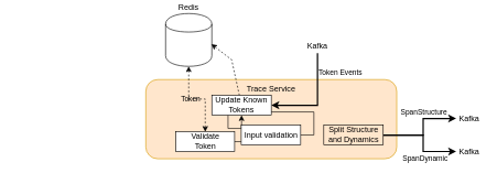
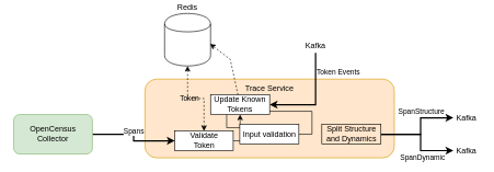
  <mxCell id="0" />
  <mxCell id="1" parent="0" />
  <mxCell id="2" value="Trace Service" style="rounded=1;whiteSpace=wrap;html=1;fillColor=#ffe6cc;strokeColor=#d79b00;verticalAlign=top;" parent="1" vertex="1"><mxGeometry x="220" y="120" width="380" height="120" as="geometry" /></mxCell>
  <mxCell id="3" style="edgeStyle=orthogonalEdgeStyle;rounded=0;orthogonalLoop=1;jettySize=auto;html=1;exitX=1;exitY=0.5;exitDx=0;exitDy=0;labelBackgroundColor=none;startArrow=none;startFill=0;strokeWidth=1;" parent="1" source="4" target="11" edge="1"><mxGeometry relative="1" as="geometry" /></mxCell>
  <mxCell id="4" value="Validate&lt;br&gt;Token" style="rounded=0;whiteSpace=wrap;html=1;align=center;verticalAlign=middle;" parent="1" vertex="1"><mxGeometry x="265.5" y="199" width="89" height="30" as="geometry" /></mxCell>
+ <mxCell id="5" value="Spans" style="edgeStyle=orthogonalEdgeStyle;rounded=0;orthogonalLoop=1;jettySize=auto;html=1;strokeWidth=2;labelPosition=center;verticalLabelPosition=top;align=center;verticalAlign=bottom;" parent="1" source="6" target="4" edge="1"><mxGeometry relative="1" as="geometry" /></mxCell>
+ <mxCell id="6" value="OpenCensus&lt;br&gt;Collector" style="rounded=1;whiteSpace=wrap;html=1;fillColor=#d5e8d4;strokeColor=#82b366;" parent="1" vertex="1"><mxGeometry x="20" y="174" width="120" height="60" as="geometry" /></mxCell>
  <mxCell id="7" value="" style="group" parent="1" vertex="1" connectable="0"><mxGeometry x="250" y="20" width="70" height="80" as="geometry" /></mxCell>
  <mxCell id="8" value="Redis" style="shape=cylinder;whiteSpace=wrap;html=1;boundedLbl=1;backgroundOutline=1;verticalAlign=bottom;labelPosition=center;verticalLabelPosition=top;align=center;" parent="7" vertex="1"><mxGeometry width="70" height="80" as="geometry" /></mxCell>
  <mxCell id="9" value="Token" style="edgeStyle=orthogonalEdgeStyle;rounded=0;orthogonalLoop=1;jettySize=auto;html=1;strokeWidth=1;exitX=0.5;exitY=1;exitDx=0;exitDy=0;startArrow=classic;startFill=1;dashed=1;labelBackgroundColor=none;labelPosition=left;verticalLabelPosition=middle;align=right;verticalAlign=middle;" parent="1" source="8" target="4" edge="1"><mxGeometry x="0.091" relative="1" as="geometry"><mxPoint as="offset" /></mxGeometry></mxCell>
  <mxCell id="10" style="edgeStyle=orthogonalEdgeStyle;rounded=0;orthogonalLoop=1;jettySize=auto;html=1;exitX=1;exitY=0.5;exitDx=0;exitDy=0;labelBackgroundColor=none;startArrow=none;startFill=0;strokeWidth=1;" parent="1" source="11" target="20" edge="1"><mxGeometry relative="1" as="geometry" /></mxCell>
  <mxCell id="11" value="Input validation" style="rounded=0;whiteSpace=wrap;html=1;" parent="1" vertex="1"><mxGeometry x="364.5" y="189" width="90" height="30" as="geometry" /></mxCell>
  <mxCell id="12" value="SpanStructure" style="edgeStyle=orthogonalEdgeStyle;rounded=0;orthogonalLoop=1;jettySize=auto;html=1;exitX=1;exitY=0.5;exitDx=0;exitDy=0;entryX=0;entryY=0.5;entryDx=0;entryDy=0;labelBackgroundColor=none;startArrow=none;startFill=0;strokeWidth=2;labelPosition=center;verticalLabelPosition=top;align=center;verticalAlign=bottom;" parent="1" source="15" edge="1"><mxGeometry x="0.262" relative="1" as="geometry"><Array as="points"><mxPoint x="640" y="204" /><mxPoint x="640" y="179" /></Array><mxPoint as="offset" /><mxPoint x="690" y="179" as="targetPoint" /></mxGeometry></mxCell>
  <mxCell id="13" style="edgeStyle=orthogonalEdgeStyle;rounded=0;orthogonalLoop=1;jettySize=auto;html=1;exitX=1;exitY=0.5;exitDx=0;exitDy=0;entryX=0;entryY=0.5;entryDx=0;entryDy=0;labelBackgroundColor=none;startArrow=none;startFill=0;strokeWidth=2;labelPosition=center;verticalLabelPosition=bottom;align=center;verticalAlign=top;" parent="1" source="15" edge="1"><mxGeometry relative="1" as="geometry"><Array as="points"><mxPoint x="640" y="204" /><mxPoint x="640" y="229" /></Array><mxPoint x="690" y="229" as="targetPoint" /></mxGeometry></mxCell>
  <mxCell id="14" value="SpanDynamic" style="edgeLabel;html=1;align=center;verticalAlign=middle;resizable=0;points=[];" parent="13" vertex="1" connectable="0"><mxGeometry x="0.292" relative="1" as="geometry"><mxPoint y="10" as="offset" /></mxGeometry></mxCell>
  <mxCell id="15" value="Split Structure and Dynamics" style="rounded=0;whiteSpace=wrap;html=1;fillColor=#ffe6cc;" parent="1" vertex="1"><mxGeometry x="489.5" y="189" width="90" height="30" as="geometry" /></mxCell>
  <mxCell id="16" value="Kafka" style="text;html=1;strokeColor=none;fillColor=none;align=center;verticalAlign=middle;whiteSpace=wrap;rounded=0;" parent="1" vertex="1"><mxGeometry x="690" y="170" width="40" height="20" as="geometry" /></mxCell>
  <mxCell id="17" value="Kafka" style="text;html=1;strokeColor=none;fillColor=none;align=center;verticalAlign=middle;whiteSpace=wrap;rounded=0;" parent="1" vertex="1"><mxGeometry x="690" y="219" width="40" height="20" as="geometry" /></mxCell>
  <mxCell id="18" value="Token Events" style="edgeStyle=orthogonalEdgeStyle;rounded=0;orthogonalLoop=1;jettySize=auto;html=1;labelBackgroundColor=none;startArrow=none;startFill=0;strokeWidth=2;labelPosition=right;verticalLabelPosition=middle;align=left;verticalAlign=middle;entryX=1;entryY=0.5;entryDx=0;entryDy=0;" parent="1" target="20" edge="1"><mxGeometry x="-0.597" relative="1" as="geometry"><mxPoint x="480" y="80" as="sourcePoint" /><Array as="points"><mxPoint x="480" y="159" /></Array><mxPoint as="offset" /></mxGeometry></mxCell>
  <mxCell id="19" style="rounded=0;orthogonalLoop=1;jettySize=auto;html=1;entryX=0.99;entryY=0.579;entryDx=0;entryDy=0;strokeWidth=1;entryPerimeter=0;dashed=1;" parent="1" source="20" target="8" edge="1"><mxGeometry relative="1" as="geometry"><Array as="points"><mxPoint x="350" y="90" /></Array></mxGeometry></mxCell>
  <mxCell id="20" value="Update Known Tokens" style="rounded=0;whiteSpace=wrap;html=1;" parent="1" vertex="1"><mxGeometry x="320" y="144" width="90" height="30" as="geometry" /></mxCell>
  <mxCell id="21" value="Kafka" style="text;html=1;strokeColor=none;fillColor=none;align=center;verticalAlign=middle;whiteSpace=wrap;rounded=0;" parent="1" vertex="1"><mxGeometry x="460" y="60" width="40" height="20" as="geometry" /></mxCell>
